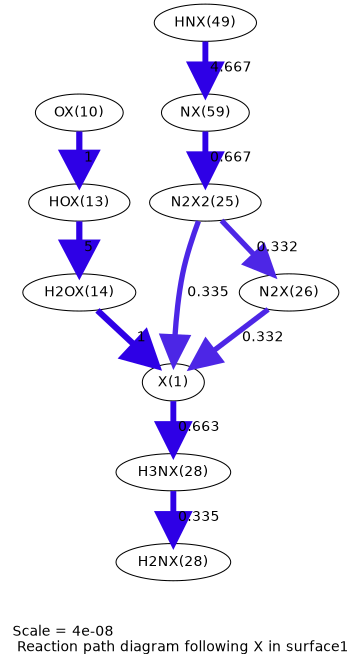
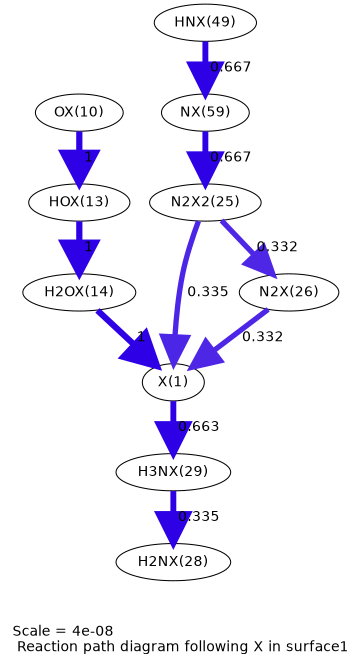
  digraph {
    fontname=Helvetica
    label="Scale = 4e-08\l Reaction path diagram following X in surface1"
    node [fontname=Helvetica]
    edge [arrowsize=3 color="0.7, 1.5, 0.9" fontname=Helvetica penwidth=5.69]
    n1 [label="X(1)"]
-   n2 [label="H3NX(28)"]
+   n2 [label="H3NX(29)"]
    n3 [label="H2NX(28)"]
    n4 [label="H2OX(14)"]
    n5 [label="N2X2(25)"]
    n6 [label="N2X(26)"]
    n7 [label="HNX(49)"]
    n8 [label="NX(59)"]
    n9 [label="OX(10)"]
    n10 [label="HOX(13)"]
    n1 -> n2 [arrowsize=2.84 color="0.7, 1.16, 0.9" label=" 0.663"]
    n2 -> n3 [arrowsize=2.84 color="0.7, 1.16, 0.9" label=" 0.335"]
    n4 -> n1 [label=" 1" penwidth=6]
    n5 -> n1 [arrowsize=2.59 color="0.7, 0.835, 0.9" label=" 0.335" penwidth=5.17]
    n5 -> n6 [arrowsize=2.58 color="0.7, 0.832, 0.9" label=" 0.332" penwidth=5.17]
    n6 -> n1 [arrowsize=2.58 color="0.7, 0.832, 0.9" label=" 0.332" penwidth=5.17]
-   n7 -> n8 [arrowsize=2.85 color="0.7, 1.17, 0.9" label=" 4.667"]
+   n7 -> n8 [arrowsize=2.85 color="0.7, 1.17, 0.9" label=" 0.667"]
    n8 -> n5 [arrowsize=2.85 color="0.7, 1.17, 0.9" label=" 0.667"]
    n9 -> n10 [label=" 1" penwidth=6]
-   n10 -> n4 [label=" 5" penwidth=6]
+   n10 -> n4 [label=" 1" penwidth=6]
  }
